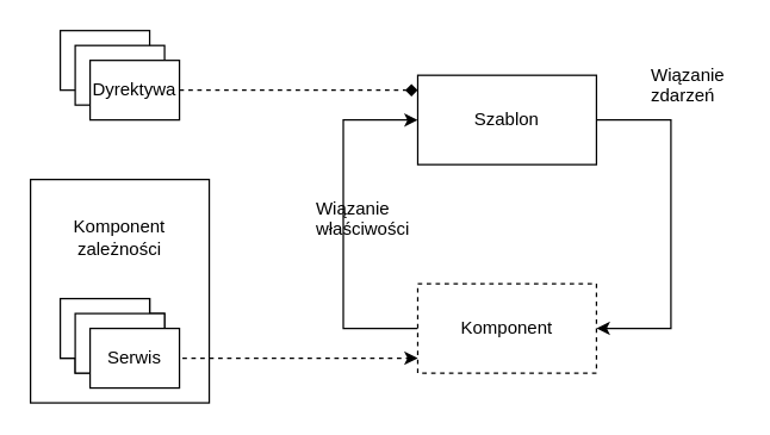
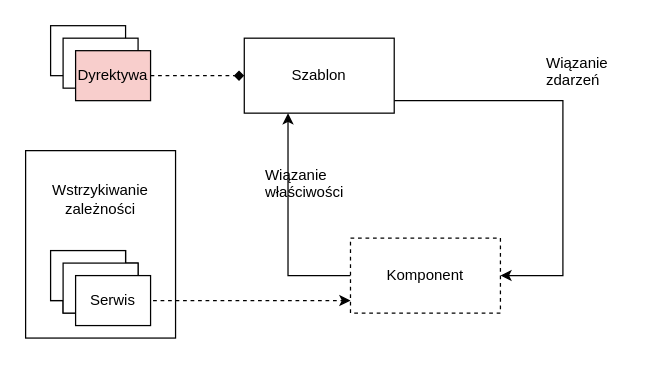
  <mxCell id="0" />
  <mxCell id="1" parent="0" />
  <mxCell id="2" style="edgeStyle=orthogonalEdgeStyle;rounded=0;orthogonalLoop=1;jettySize=auto;html=1;" edge="1" parent="1" source="3" target="5"><mxGeometry relative="1" as="geometry"><Array as="points"><mxPoint x="450" y="80" /><mxPoint x="450" y="220" /></Array></mxGeometry></mxCell>
- <mxCell id="3" value="Szablon" style="rounded=0;whiteSpace=wrap;html=1;" vertex="1" parent="1"><mxGeometry x="280" y="50" width="120" height="60" as="geometry" /></mxCell>
+ <mxCell id="3" value="Szablon" style="rounded=0;whiteSpace=wrap;html=1;" vertex="1" parent="1"><mxGeometry x="195" y="30" width="120" height="60" as="geometry" /></mxCell>
  <mxCell id="4" style="edgeStyle=orthogonalEdgeStyle;rounded=0;orthogonalLoop=1;jettySize=auto;html=1;" edge="1" parent="1" source="5" target="3"><mxGeometry relative="1" as="geometry"><Array as="points"><mxPoint x="230" y="220" /><mxPoint x="230" y="80" /></Array></mxGeometry></mxCell>
  <mxCell id="5" value="Komponent" style="rounded=0;whiteSpace=wrap;html=1;dashed=1;" vertex="1" parent="1"><mxGeometry x="280" y="190" width="120" height="60" as="geometry" /></mxCell>
  <mxCell id="6" value="Wiązanie&lt;br&gt;właściwości" style="text;html=1;resizable=0;points=[];autosize=1;align=left;verticalAlign=top;spacingTop=-4;" vertex="1" parent="1"><mxGeometry x="210" y="130" width="80" height="30" as="geometry" /></mxCell>
  <mxCell id="7" value="Wiązanie&lt;br&gt;zdarzeń&lt;br&gt;" style="text;html=1;resizable=0;points=[];autosize=1;align=left;verticalAlign=top;spacingTop=-4;" vertex="1" parent="1"><mxGeometry x="435" y="40" width="60" height="30" as="geometry" /></mxCell>
- <mxCell id="8" value="Komponent zależności&lt;br&gt;&lt;br&gt;&lt;br&gt;&lt;br&gt;&lt;br&gt;&lt;br&gt;" style="rounded=0;whiteSpace=wrap;html=1;" vertex="1" parent="1"><mxGeometry x="20" y="120" width="120" height="150" as="geometry" /></mxCell>
+ <mxCell id="8" value="Wstrzykiwanie zależności&lt;br&gt;&lt;br&gt;&lt;br&gt;&lt;br&gt;&lt;br&gt;&lt;br&gt;" style="rounded=0;whiteSpace=wrap;html=1;" vertex="1" parent="1"><mxGeometry x="20" y="120" width="120" height="150" as="geometry" /></mxCell>
  <mxCell id="9" value="Serwis" style="rounded=0;whiteSpace=wrap;html=1;" vertex="1" parent="1"><mxGeometry x="40" y="200" width="60" height="40" as="geometry" /></mxCell>
  <mxCell id="10" style="edgeStyle=orthogonalEdgeStyle;rounded=0;orthogonalLoop=1;jettySize=auto;html=1;dashed=1;" edge="1" parent="1" source="11" target="5"><mxGeometry relative="1" as="geometry"><Array as="points"><mxPoint x="160" y="240" /><mxPoint x="160" y="240" /></Array></mxGeometry></mxCell>
  <mxCell id="11" value="Serwis" style="rounded=0;whiteSpace=wrap;html=1;" vertex="1" parent="1"><mxGeometry x="50" y="210" width="60" height="40" as="geometry" /></mxCell>
  <mxCell id="12" value="Serwis" style="rounded=0;whiteSpace=wrap;html=1;" vertex="1" parent="1"><mxGeometry x="40" y="200" width="60" height="40" as="geometry" /></mxCell>
  <mxCell id="13" value="Serwis" style="rounded=0;whiteSpace=wrap;html=1;" vertex="1" parent="1"><mxGeometry x="50" y="210" width="60" height="40" as="geometry" /></mxCell>
  <mxCell id="14" value="Serwis" style="rounded=0;whiteSpace=wrap;html=1;" vertex="1" parent="1"><mxGeometry x="60" y="220" width="60" height="40" as="geometry" /></mxCell>
  <mxCell id="15" value="Serwis" style="rounded=0;whiteSpace=wrap;html=1;" vertex="1" parent="1"><mxGeometry x="40" y="20" width="60" height="40" as="geometry" /></mxCell>
  <mxCell id="16" value="Serwis" style="rounded=0;whiteSpace=wrap;html=1;" vertex="1" parent="1"><mxGeometry x="50" y="30" width="60" height="40" as="geometry" /></mxCell>
  <mxCell id="17" style="edgeStyle=orthogonalEdgeStyle;rounded=0;orthogonalLoop=1;jettySize=auto;html=1;dashed=1;endArrow=diamond;" edge="1" parent="1" source="18" target="3"><mxGeometry relative="1" as="geometry"><Array as="points"><mxPoint x="250" y="60" /><mxPoint x="250" y="60" /></Array></mxGeometry></mxCell>
- <mxCell id="18" value="Dyrektywa" style="rounded=0;whiteSpace=wrap;html=1;" vertex="1" parent="1"><mxGeometry x="60" y="40" width="60" height="40" as="geometry" /></mxCell>
+ <mxCell id="18" value="Dyrektywa" style="rounded=0;whiteSpace=wrap;html=1;fillColor=#f8cecc;" vertex="1" parent="1"><mxGeometry x="60" y="40" width="60" height="40" as="geometry" /></mxCell>
